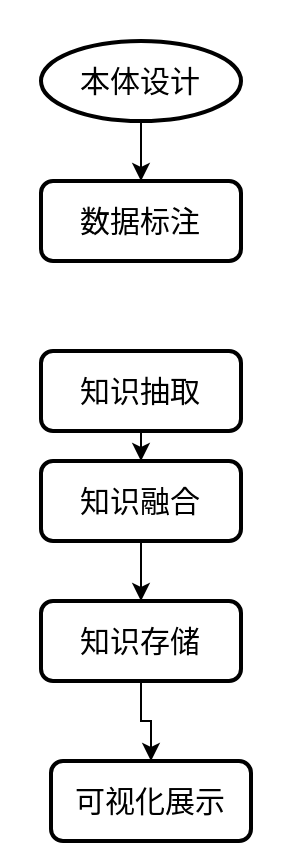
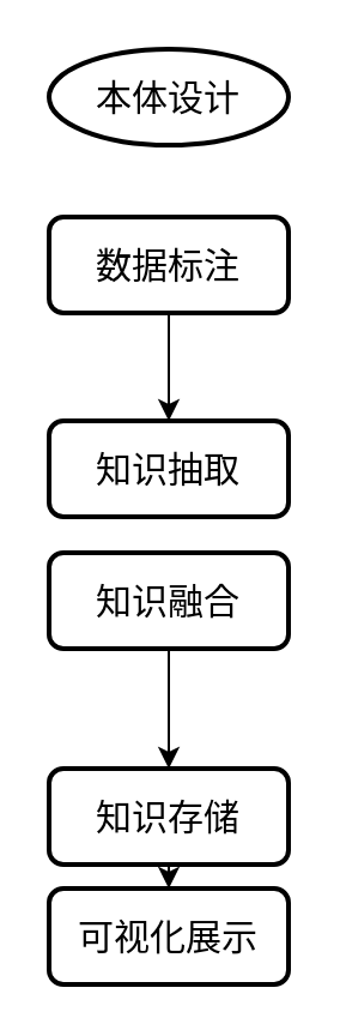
  <mxCell id="0" />
  <mxCell id="1" parent="0" />
- <mxCell id="2" style="edgeStyle=orthogonalEdgeStyle;rounded=0;orthogonalLoop=1;jettySize=auto;html=1;exitX=0.5;exitY=1;exitDx=0;exitDy=0;" edge="1" parent="1" source="3" target="9"><mxGeometry relative="1" as="geometry" /></mxCell>
  <mxCell id="3" value="&lt;span style=&quot;font-size: 15px;&quot;&gt;本体设计&lt;/span&gt;" style="ellipse;whiteSpace=wrap;html=1;strokeWidth=2;fillStyle=auto;gradientColor=none;absoluteArcSize=0;perimeterSpacing=0;glass=0;" vertex="1" parent="1"><mxGeometry x="20" y="20" width="100" height="40" as="geometry" /></mxCell>
- <mxCell id="4" style="edgeStyle=orthogonalEdgeStyle;rounded=0;orthogonalLoop=1;jettySize=auto;html=1;exitX=0.5;exitY=1;exitDx=0;exitDy=0;entryX=0.5;entryY=0;entryDx=0;entryDy=0;" edge="1" parent="1" source="5" target="7"><mxGeometry relative="1" as="geometry" /></mxCell>
  <mxCell id="5" value="&lt;span style=&quot;font-size: 15px;&quot;&gt;知识抽取&lt;/span&gt;" style="rounded=1;whiteSpace=wrap;html=1;strokeWidth=2;fillStyle=auto;gradientColor=none;absoluteArcSize=0;perimeterSpacing=0;glass=0;" vertex="1" parent="1"><mxGeometry x="20" y="175" width="100" height="40" as="geometry" /></mxCell>
  <mxCell id="6" style="edgeStyle=orthogonalEdgeStyle;rounded=0;orthogonalLoop=1;jettySize=auto;html=1;exitX=0.5;exitY=1;exitDx=0;exitDy=0;entryX=0.5;entryY=0;entryDx=0;entryDy=0;" edge="1" parent="1" source="7" target="11"><mxGeometry relative="1" as="geometry" /></mxCell>
  <mxCell id="7" value="&lt;span style=&quot;font-size: 15px;&quot;&gt;知识融合&lt;/span&gt;" style="rounded=1;whiteSpace=wrap;html=1;strokeWidth=2;fillStyle=auto;gradientColor=none;absoluteArcSize=0;perimeterSpacing=0;glass=0;" vertex="1" parent="1"><mxGeometry x="20" y="230" width="100" height="40" as="geometry" /></mxCell>
+ <mxCell id="8" style="edgeStyle=orthogonalEdgeStyle;rounded=0;orthogonalLoop=1;jettySize=auto;html=1;exitX=0.5;exitY=1;exitDx=0;exitDy=0;entryX=0.5;entryY=0;entryDx=0;entryDy=0;" edge="1" parent="1" source="9" target="5"><mxGeometry relative="1" as="geometry" /></mxCell>
  <mxCell id="9" value="&lt;span style=&quot;font-size: 15px;&quot;&gt;数据标注&lt;/span&gt;" style="rounded=1;whiteSpace=wrap;html=1;strokeWidth=2;fillStyle=auto;gradientColor=none;absoluteArcSize=0;perimeterSpacing=0;glass=0;" vertex="1" parent="1"><mxGeometry x="20" y="90" width="100" height="40" as="geometry" /></mxCell>
  <mxCell id="10" style="edgeStyle=orthogonalEdgeStyle;rounded=0;orthogonalLoop=1;jettySize=auto;html=1;exitX=0.5;exitY=1;exitDx=0;exitDy=0;entryX=0.5;entryY=0;entryDx=0;entryDy=0;" edge="1" parent="1" source="11" target="12"><mxGeometry relative="1" as="geometry" /></mxCell>
- <mxCell id="11" value="&lt;span style=&quot;font-size: 15px;&quot;&gt;知识存储&lt;/span&gt;" style="rounded=1;whiteSpace=wrap;html=1;strokeWidth=2;fillStyle=auto;gradientColor=none;absoluteArcSize=0;perimeterSpacing=0;glass=0;" vertex="1" parent="1"><mxGeometry x="20" y="300" width="100" height="40" as="geometry" /></mxCell>
- <mxCell id="12" value="&lt;span style=&quot;font-size: 15px;&quot;&gt;可视化展示&lt;/span&gt;" style="rounded=1;whiteSpace=wrap;html=1;strokeWidth=2;fillStyle=auto;gradientColor=none;absoluteArcSize=0;perimeterSpacing=0;glass=0;" vertex="1" parent="1"><mxGeometry x="25" y="380" width="100" height="40" as="geometry" /></mxCell>
+ <mxCell id="11" value="&lt;span style=&quot;font-size: 15px;&quot;&gt;知识存储&lt;/span&gt;" style="rounded=1;whiteSpace=wrap;html=1;strokeWidth=2;fillStyle=auto;gradientColor=none;absoluteArcSize=0;perimeterSpacing=0;glass=0;" vertex="1" parent="1"><mxGeometry x="20" y="320" width="100" height="40" as="geometry" /></mxCell>
+ <mxCell id="12" value="&lt;span style=&quot;font-size: 15px;&quot;&gt;可视化展示&lt;/span&gt;" style="rounded=1;whiteSpace=wrap;html=1;strokeWidth=2;fillStyle=auto;gradientColor=none;absoluteArcSize=0;perimeterSpacing=0;glass=0;" vertex="1" parent="1"><mxGeometry x="20" y="370" width="100" height="40" as="geometry" /></mxCell>
